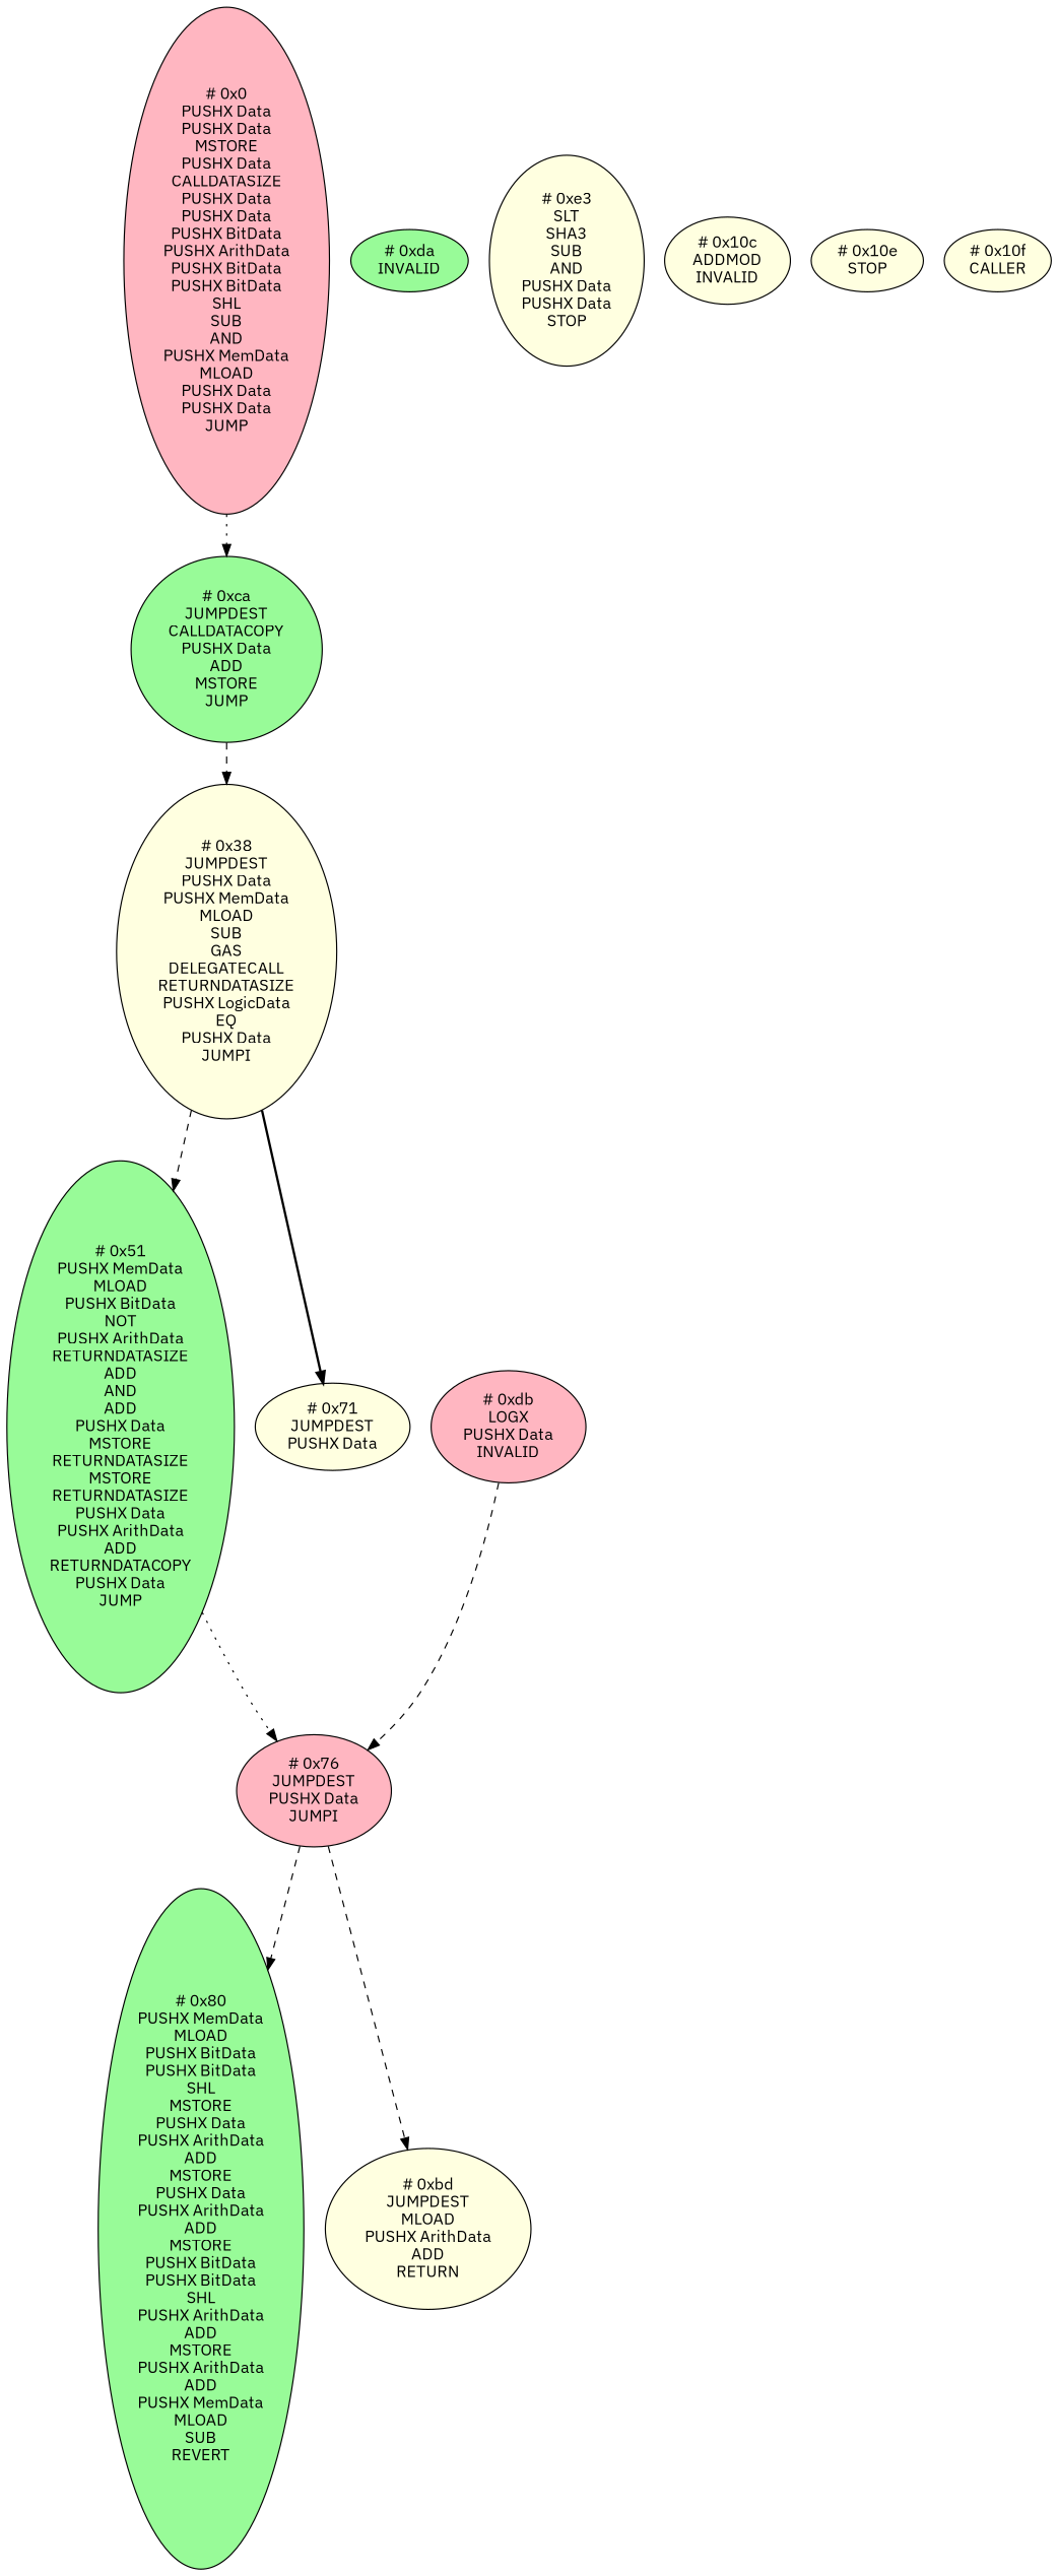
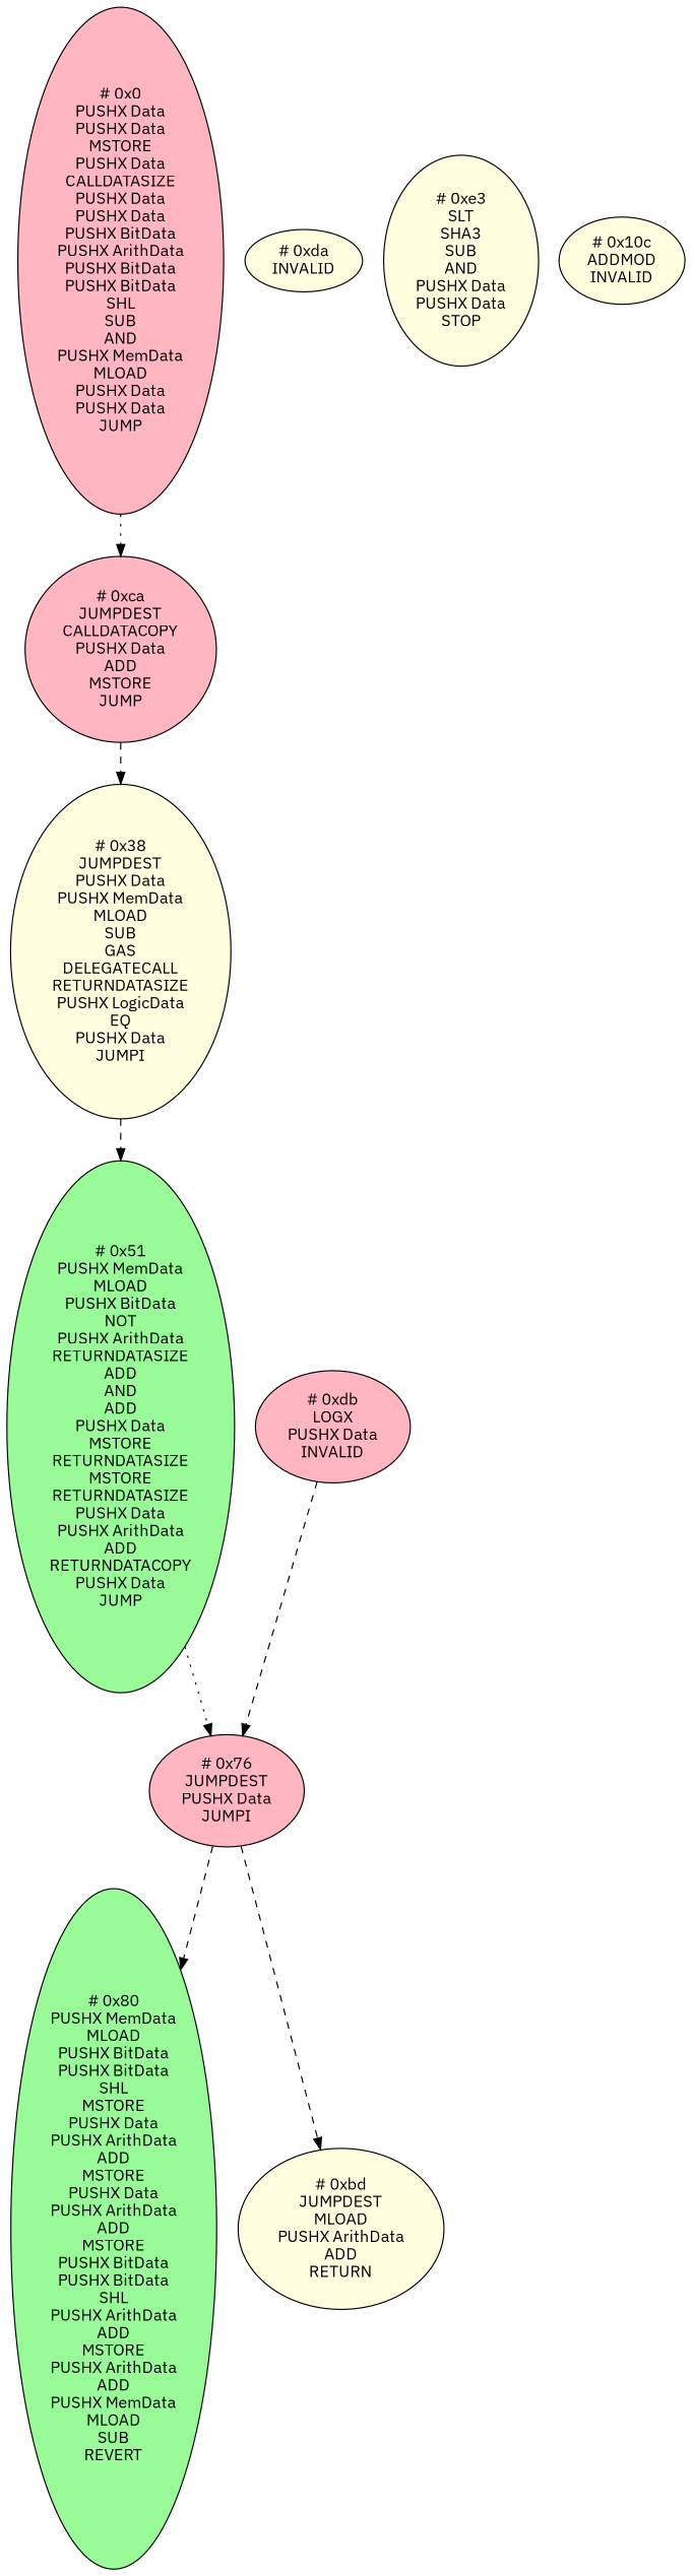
  digraph {
    compound=true
    fontname="IBM Plex Sans"
    node [fillcolor=lightyellow fontname="IBM Plex Sans" style=filled]
    edge [fontname="IBM Plex Sans" style=dashed]
    n1 [fillcolor=lightpink label="# 0x0\nPUSHX Data\nPUSHX Data\nMSTORE\nPUSHX Data\nCALLDATASIZE\nPUSHX Data\nPUSHX Data\nPUSHX BitData\nPUSHX ArithData\nPUSHX BitData\nPUSHX BitData\nSHL\nSUB\nAND\nPUSHX MemData\nMLOAD\nPUSHX Data\nPUSHX Data\nJUMP\n"]
-   n2 [fillcolor=palegreen label="# 0xca\nJUMPDEST\nCALLDATACOPY\nPUSHX Data\nADD\nMSTORE\nJUMP\n"]
+   n2 [fillcolor=lightpink label="# 0xca\nJUMPDEST\nCALLDATACOPY\nPUSHX Data\nADD\nMSTORE\nJUMP\n"]
    n3 [label="# 0x38\nJUMPDEST\nPUSHX Data\nPUSHX MemData\nMLOAD\nSUB\nGAS\nDELEGATECALL\nRETURNDATASIZE\nPUSHX LogicData\nEQ\nPUSHX Data\nJUMPI\n"]
    n4 [fillcolor=palegreen label="# 0x51\nPUSHX MemData\nMLOAD\nPUSHX BitData\nNOT\nPUSHX ArithData\nRETURNDATASIZE\nADD\nAND\nADD\nPUSHX Data\nMSTORE\nRETURNDATASIZE\nMSTORE\nRETURNDATASIZE\nPUSHX Data\nPUSHX ArithData\nADD\nRETURNDATACOPY\nPUSHX Data\nJUMP\n"]
-   n5 [label="# 0x71\nJUMPDEST\nPUSHX Data\n"]
    n6 [fillcolor=lightpink label="# 0x76\nJUMPDEST\nPUSHX Data\nJUMPI\n"]
    n7 [fillcolor=palegreen label="# 0x80\nPUSHX MemData\nMLOAD\nPUSHX BitData\nPUSHX BitData\nSHL\nMSTORE\nPUSHX Data\nPUSHX ArithData\nADD\nMSTORE\nPUSHX Data\nPUSHX ArithData\nADD\nMSTORE\nPUSHX BitData\nPUSHX BitData\nSHL\nPUSHX ArithData\nADD\nMSTORE\nPUSHX ArithData\nADD\nPUSHX MemData\nMLOAD\nSUB\nREVERT\n"]
    n8 [label="# 0xbd\nJUMPDEST\nMLOAD\nPUSHX ArithData\nADD\nRETURN\n"]
-   n9 [fillcolor=palegreen label="# 0xda\nINVALID\n"]
+   n9 [label="# 0xda\nINVALID\n"]
    n10 [fillcolor=lightpink label="# 0xdb\nLOGX\nPUSHX Data\nINVALID\n"]
    n11 [label="# 0xe3\nSLT\nSHA3\nSUB\nAND\nPUSHX Data\nPUSHX Data\nSTOP\n"]
    n12 [label="# 0x10c\nADDMOD\nINVALID\n"]
-   n13 [label="# 0x10e\nSTOP\n"]
-   n14 [label="# 0x10f\nCALLER\n"]
    n1 -> n2 [style=dotted]
    n2 -> n3
    n3 -> n4
-   n3 -> n5 [style=bold]
    n4 -> n6 [style=dotted]
    n6 -> n7
    n6 -> n8
    n10 -> n6
  }
